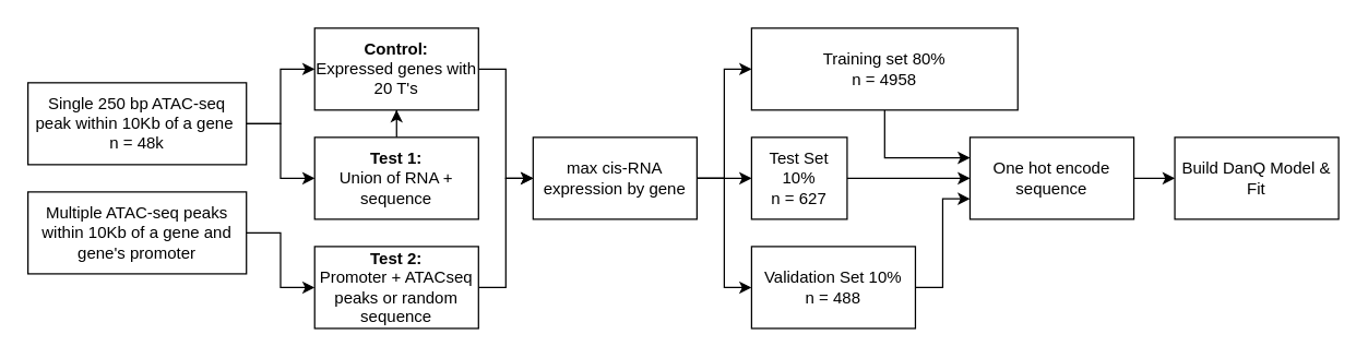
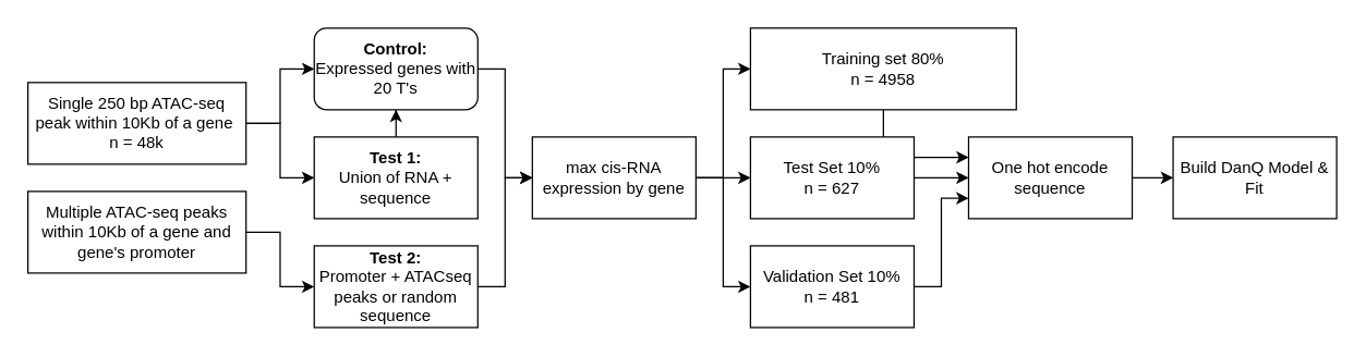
  <mxCell id="0" />
  <mxCell id="1" parent="0" />
  <mxCell id="2" style="edgeStyle=orthogonalEdgeStyle;rounded=0;orthogonalLoop=1;jettySize=auto;html=1;entryX=0;entryY=0.5;entryDx=0;entryDy=0;" edge="1" parent="1" source="4" target="21"><mxGeometry relative="1" as="geometry" /></mxCell>
  <mxCell id="3" style="edgeStyle=orthogonalEdgeStyle;rounded=0;orthogonalLoop=1;jettySize=auto;html=1;entryX=0;entryY=0.5;entryDx=0;entryDy=0;" edge="1" parent="1" source="4" target="10"><mxGeometry relative="1" as="geometry" /></mxCell>
  <mxCell id="4" value="Single 250 bp ATAC-seq peak within 10Kb of a gene&amp;nbsp;&lt;br&gt;n = 48k" style="rounded=0;whiteSpace=wrap;html=1;" parent="1" vertex="1"><mxGeometry x="20" y="60" width="160" height="60" as="geometry" /></mxCell>
  <mxCell id="5" style="edgeStyle=orthogonalEdgeStyle;rounded=0;orthogonalLoop=1;jettySize=auto;html=1;entryX=0;entryY=0.5;entryDx=0;entryDy=0;" edge="1" parent="1" source="8" target="12"><mxGeometry relative="1" as="geometry" /></mxCell>
  <mxCell id="6" style="edgeStyle=orthogonalEdgeStyle;rounded=0;orthogonalLoop=1;jettySize=auto;html=1;entryX=0;entryY=0.5;entryDx=0;entryDy=0;" edge="1" parent="1" source="8" target="14"><mxGeometry relative="1" as="geometry" /></mxCell>
  <mxCell id="7" style="edgeStyle=orthogonalEdgeStyle;rounded=0;orthogonalLoop=1;jettySize=auto;html=1;entryX=0;entryY=0.5;entryDx=0;entryDy=0;" edge="1" parent="1" source="8" target="16"><mxGeometry relative="1" as="geometry" /></mxCell>
  <mxCell id="8" value="max cis-RNA expression by gene" style="rounded=0;whiteSpace=wrap;html=1;" parent="1" vertex="1"><mxGeometry x="390" y="100" width="120" height="60" as="geometry" /></mxCell>
  <mxCell id="9" style="edgeStyle=orthogonalEdgeStyle;rounded=0;orthogonalLoop=1;jettySize=auto;html=1;" edge="1" parent="1" source="10" target="21"><mxGeometry relative="1" as="geometry" /></mxCell>
  <mxCell id="10" value="&lt;b&gt;Test 1:&lt;/b&gt;&lt;br&gt;Union of RNA + sequence" style="rounded=0;whiteSpace=wrap;html=1;" parent="1" vertex="1"><mxGeometry x="230" y="100" width="120" height="60" as="geometry" /></mxCell>
  <mxCell id="11" style="edgeStyle=orthogonalEdgeStyle;rounded=0;orthogonalLoop=1;jettySize=auto;html=1;entryX=0;entryY=0.25;entryDx=0;entryDy=0;" parent="1" source="12" target="18" edge="1"><mxGeometry relative="1" as="geometry" /></mxCell>
  <mxCell id="12" value="Training set 80%&lt;br&gt;n = 4958" style="rounded=0;whiteSpace=wrap;html=1;" parent="1" vertex="1"><mxGeometry x="550" y="20" width="195" height="60" as="geometry" /></mxCell>
  <mxCell id="13" style="edgeStyle=orthogonalEdgeStyle;rounded=0;orthogonalLoop=1;jettySize=auto;html=1;" parent="1" source="14" target="18" edge="1"><mxGeometry relative="1" as="geometry" /></mxCell>
- <mxCell id="14" value="Test Set 10%&lt;br&gt;n = 627" style="rounded=0;whiteSpace=wrap;html=1;" parent="1" vertex="1"><mxGeometry x="550" y="100" width="70" height="60" as="geometry" /></mxCell>
+ <mxCell id="14" value="Test Set 10%&lt;br&gt;n = 627" style="rounded=0;whiteSpace=wrap;html=1;" parent="1" vertex="1"><mxGeometry x="550" y="100" width="120" height="60" as="geometry" /></mxCell>
  <mxCell id="15" style="edgeStyle=orthogonalEdgeStyle;rounded=0;orthogonalLoop=1;jettySize=auto;html=1;entryX=0;entryY=0.75;entryDx=0;entryDy=0;" parent="1" source="16" target="18" edge="1"><mxGeometry relative="1" as="geometry" /></mxCell>
- <mxCell id="16" value="Validation Set 10%&lt;br&gt;n = 488" style="rounded=0;whiteSpace=wrap;html=1;" parent="1" vertex="1"><mxGeometry x="550" y="180" width="120" height="60" as="geometry" /></mxCell>
+ <mxCell id="16" value="Validation Set 10%&lt;br&gt;n = 481" style="rounded=0;whiteSpace=wrap;html=1;" parent="1" vertex="1"><mxGeometry x="550" y="180" width="120" height="60" as="geometry" /></mxCell>
  <mxCell id="17" style="edgeStyle=orthogonalEdgeStyle;rounded=0;orthogonalLoop=1;jettySize=auto;html=1;" parent="1" source="18" target="19" edge="1"><mxGeometry relative="1" as="geometry" /></mxCell>
  <mxCell id="18" value="One hot encode sequence" style="rounded=0;whiteSpace=wrap;html=1;" parent="1" vertex="1"><mxGeometry x="710" y="100" width="120" height="60" as="geometry" /></mxCell>
  <mxCell id="19" value="Build DanQ Model &amp;amp; Fit" style="rounded=0;whiteSpace=wrap;html=1;" parent="1" vertex="1"><mxGeometry x="860" y="100" width="120" height="60" as="geometry" /></mxCell>
  <mxCell id="20" style="edgeStyle=orthogonalEdgeStyle;rounded=0;orthogonalLoop=1;jettySize=auto;html=1;entryX=0;entryY=0.5;entryDx=0;entryDy=0;" edge="1" parent="1" source="21" target="8"><mxGeometry relative="1" as="geometry" /></mxCell>
- <mxCell id="21" value="&lt;b&gt;Control:&lt;/b&gt;&lt;br&gt;Expressed genes with 20 T's" style="rounded=0;whiteSpace=wrap;html=1;" vertex="1" parent="1"><mxGeometry x="230" y="20" width="120" height="60" as="geometry" /></mxCell>
+ <mxCell id="21" value="&lt;b&gt;Control:&lt;/b&gt;&lt;br&gt;Expressed genes with 20 T's" style="whiteSpace=wrap;html=1;rounded=1;" vertex="1" parent="1"><mxGeometry x="230" y="20" width="120" height="60" as="geometry" /></mxCell>
  <mxCell id="22" style="edgeStyle=orthogonalEdgeStyle;rounded=0;orthogonalLoop=1;jettySize=auto;html=1;entryX=0;entryY=0.5;entryDx=0;entryDy=0;" edge="1" parent="1" source="23" target="8"><mxGeometry relative="1" as="geometry" /></mxCell>
  <mxCell id="23" value="&lt;b&gt;Test 2:&lt;/b&gt;&lt;br&gt;Promoter + ATACseq peaks or random sequence" style="rounded=0;whiteSpace=wrap;html=1;" vertex="1" parent="1"><mxGeometry x="230" y="180" width="120" height="60" as="geometry" /></mxCell>
  <mxCell id="24" style="edgeStyle=orthogonalEdgeStyle;rounded=0;orthogonalLoop=1;jettySize=auto;html=1;" edge="1" parent="1" source="25" target="23"><mxGeometry relative="1" as="geometry" /></mxCell>
  <mxCell id="25" value="Multiple ATAC-seq peaks within 10Kb of a gene and gene's promoter" style="rounded=0;whiteSpace=wrap;html=1;" vertex="1" parent="1"><mxGeometry x="20" y="140" width="160" height="60" as="geometry" /></mxCell>
